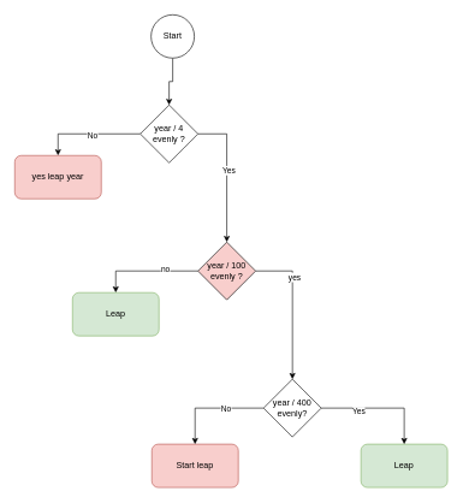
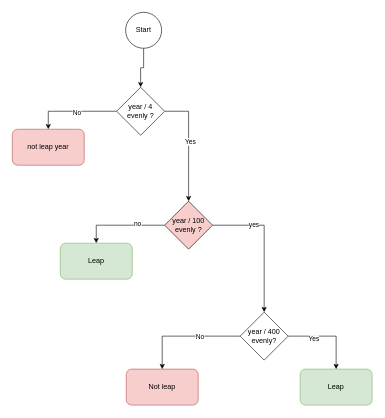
  <mxCell id="0" />
  <mxCell id="1" parent="0" />
  <mxCell id="2" style="edgeStyle=orthogonalEdgeStyle;rounded=0;orthogonalLoop=1;jettySize=auto;html=1;entryX=0.5;entryY=0;entryDx=0;entryDy=0;" edge="1" parent="1" source="6" target="12"><mxGeometry relative="1" as="geometry"><mxPoint x="390" y="225" as="targetPoint" /><Array as="points"><mxPoint x="314" y="185" /></Array></mxGeometry></mxCell>
  <mxCell id="3" value="Yes" style="edgeLabel;html=1;align=center;verticalAlign=middle;resizable=0;points=[];" vertex="1" connectable="0" parent="2"><mxGeometry x="-0.056" y="2" relative="1" as="geometry"><mxPoint as="offset" /></mxGeometry></mxCell>
  <mxCell id="4" style="edgeStyle=orthogonalEdgeStyle;rounded=0;orthogonalLoop=1;jettySize=auto;html=1;exitX=0;exitY=0.5;exitDx=0;exitDy=0;entryX=0.5;entryY=0;entryDx=0;entryDy=0;" edge="1" parent="1" source="6" target="7"><mxGeometry relative="1" as="geometry" /></mxCell>
  <mxCell id="5" value="No" style="edgeLabel;html=1;align=center;verticalAlign=middle;resizable=0;points=[];" vertex="1" connectable="0" parent="4"><mxGeometry x="-0.069" y="2" relative="1" as="geometry"><mxPoint as="offset" /></mxGeometry></mxCell>
  <mxCell id="6" value="year / 4&lt;br&gt;evenly ?" style="rhombus;whiteSpace=wrap;html=1;" vertex="1" parent="1"><mxGeometry x="194" y="145" width="80" height="80" as="geometry" /></mxCell>
- <mxCell id="7" value="yes leap year" style="rounded=1;whiteSpace=wrap;html=1;fillColor=#f8cecc;strokeColor=#b85450;" vertex="1" parent="1"><mxGeometry x="20" y="215" width="120" height="60" as="geometry" /></mxCell>
+ <mxCell id="7" value="not leap year" style="rounded=1;whiteSpace=wrap;html=1;fillColor=#f8cecc;strokeColor=#b85450;" vertex="1" parent="1"><mxGeometry x="20" y="215" width="120" height="60" as="geometry" /></mxCell>
  <mxCell id="8" style="edgeStyle=orthogonalEdgeStyle;rounded=0;orthogonalLoop=1;jettySize=auto;html=1;entryX=0.5;entryY=0;entryDx=0;entryDy=0;" edge="1" parent="1" source="12" target="13"><mxGeometry relative="1" as="geometry" /></mxCell>
  <mxCell id="9" value="no" style="edgeLabel;html=1;align=center;verticalAlign=middle;resizable=0;points=[];" vertex="1" connectable="0" parent="8"><mxGeometry x="-0.364" y="-3" relative="1" as="geometry"><mxPoint as="offset" /></mxGeometry></mxCell>
  <mxCell id="10" style="edgeStyle=orthogonalEdgeStyle;rounded=0;orthogonalLoop=1;jettySize=auto;html=1;exitX=1;exitY=0.5;exitDx=0;exitDy=0;" edge="1" parent="1" source="12" target="20"><mxGeometry relative="1" as="geometry"><mxPoint x="440" y="415" as="targetPoint" /></mxGeometry></mxCell>
  <mxCell id="11" value="yes" style="edgeLabel;html=1;align=center;verticalAlign=middle;resizable=0;points=[];" vertex="1" connectable="0" parent="10"><mxGeometry x="-0.412" y="2" relative="1" as="geometry"><mxPoint as="offset" /></mxGeometry></mxCell>
  <mxCell id="12" value="year / 100&lt;br&gt;evenly ?" style="rhombus;whiteSpace=wrap;html=1;fillColor=#f8cecc;" vertex="1" parent="1"><mxGeometry x="274" y="335" width="80" height="80" as="geometry" /></mxCell>
  <mxCell id="13" value="Leap" style="rounded=1;whiteSpace=wrap;html=1;fillColor=#d5e8d4;strokeColor=#82b366;" vertex="1" parent="1"><mxGeometry x="100" y="405" width="120" height="60" as="geometry" /></mxCell>
- <mxCell id="14" value="Start leap" style="rounded=1;whiteSpace=wrap;html=1;fillColor=#f8cecc;strokeColor=#b85450;" vertex="1" parent="1"><mxGeometry x="210" y="615" width="120" height="60" as="geometry" /></mxCell>
+ <mxCell id="14" value="Not leap" style="rounded=1;whiteSpace=wrap;html=1;fillColor=#f8cecc;strokeColor=#b85450;" vertex="1" parent="1"><mxGeometry x="210" y="615" width="120" height="60" as="geometry" /></mxCell>
  <mxCell id="15" value="Leap" style="rounded=1;whiteSpace=wrap;html=1;fillColor=#d5e8d4;strokeColor=#82b366;" vertex="1" parent="1"><mxGeometry x="500" y="615" width="120" height="60" as="geometry" /></mxCell>
  <mxCell id="16" style="edgeStyle=orthogonalEdgeStyle;rounded=0;orthogonalLoop=1;jettySize=auto;html=1;exitX=0;exitY=0.5;exitDx=0;exitDy=0;" edge="1" parent="1" source="20" target="14"><mxGeometry relative="1" as="geometry" /></mxCell>
  <mxCell id="17" value="No" style="edgeLabel;html=1;align=center;verticalAlign=middle;resizable=0;points=[];" vertex="1" connectable="0" parent="16"><mxGeometry x="-0.265" relative="1" as="geometry"><mxPoint as="offset" /></mxGeometry></mxCell>
  <mxCell id="18" style="edgeStyle=orthogonalEdgeStyle;rounded=0;orthogonalLoop=1;jettySize=auto;html=1;exitX=1;exitY=0.5;exitDx=0;exitDy=0;" edge="1" parent="1" source="20" target="15"><mxGeometry relative="1" as="geometry" /></mxCell>
  <mxCell id="19" value="Yes" style="edgeLabel;html=1;align=center;verticalAlign=middle;resizable=0;points=[];" vertex="1" connectable="0" parent="18"><mxGeometry x="-0.378" y="-4" relative="1" as="geometry"><mxPoint as="offset" /></mxGeometry></mxCell>
- <mxCell id="20" value="year / 400&lt;br&gt;evenly?" style="rhombus;whiteSpace=wrap;html=1;" vertex="1" parent="1"><mxGeometry x="365" y="525" width="80" height="80" as="geometry" /></mxCell>
+ <mxCell id="20" value="year / 400&lt;br&gt;evenly?" style="rhombus;whiteSpace=wrap;html=1;" vertex="1" parent="1"><mxGeometry x="400" y="520" width="80" height="80" as="geometry" /></mxCell>
  <mxCell id="21" style="edgeStyle=orthogonalEdgeStyle;rounded=0;orthogonalLoop=1;jettySize=auto;html=1;" edge="1" parent="1" source="22" target="6"><mxGeometry relative="1" as="geometry" /></mxCell>
  <mxCell id="22" value="Start" style="ellipse;whiteSpace=wrap;html=1;aspect=fixed;" vertex="1" parent="1"><mxGeometry x="209" y="20" width="60" height="60" as="geometry" /></mxCell>
